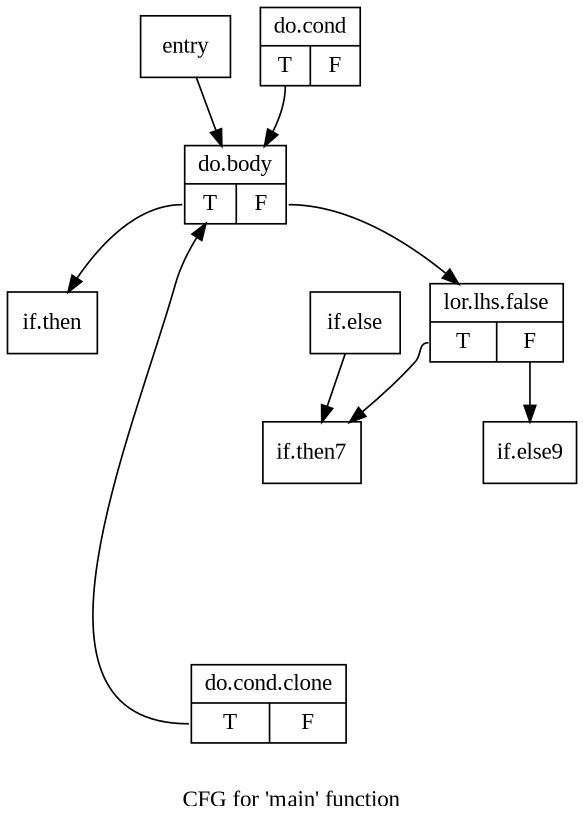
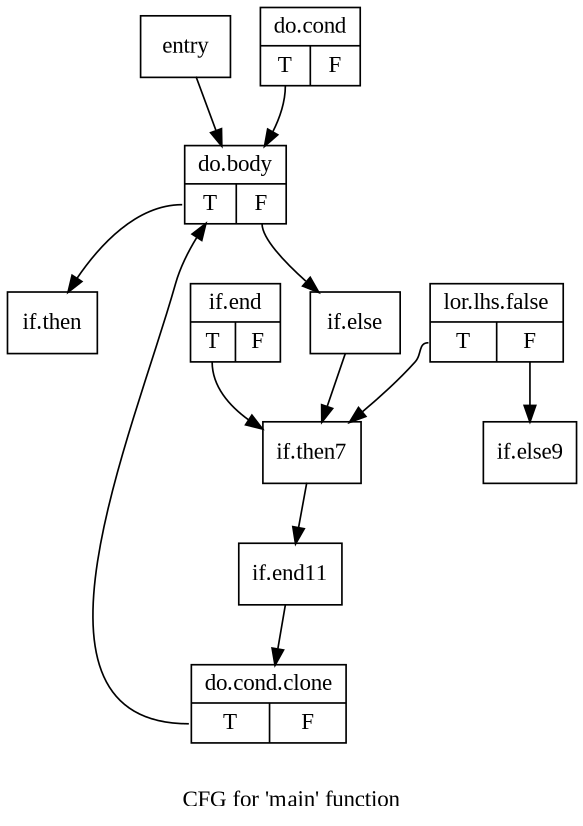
  digraph {
    fontname="Liberation Serif"
    label="CFG for 'main' function"
    node [fontname="Liberation Serif" shape=record]
    edge [fontname="Liberation Serif" tailport=s0]
    n1 [label="{entry}"]
    n2 [label="{do.body|{<s0>T|<s1>F}}"]
    n3 [label="{if.then}"]
    n4 [label="{if.else}"]
    n5 [label="{if.then7}"]
    n6 [label="{do.cond|{<s0>T|<s1>F}}"]
+   n7 [label="{if.end|{<s0>T|<s1>F}}"]
+   n8 [label="{if.end11}"]
    n9 [label="{lor.lhs.false|{<s0>T|<s1>F}}"]
    n10 [label="{if.else9}"]
    n11 [label="{do.cond.clone|{<s0>T|<s1>F}}"]
    n1 -> n2 [tailport=""]
    n2 -> n3
-   n2 -> n9 [tailport=s1]
+   n2 -> n4 [tailport=s1]
    n4 -> n5 [tailport=""]
+   n5 -> n8 [tailport=""]
    n6 -> n2
+   n7 -> n5
+   n8 -> n11 [tailport=""]
    n9 -> n5
    n9 -> n10 [tailport=s1]
    n11 -> n2
  }
